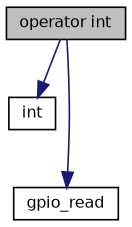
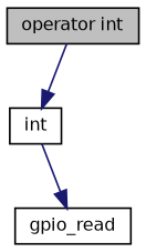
  digraph {
    rankdir=TB
    node [color=black fillcolor=white fontname=Helvetica fontsize=10 shape=record style=filled]
    edge [color=midnightblue fontname=Helvetica fontsize=10 labelfontname=Helvetica labelfontsize=10 style=solid]
    n1 [fillcolor=grey75 fontcolor=black height=0.2 label="operator int" width=0.4]
    n2 [height=0.2 label=int width=0.4]
    n3 [height=0.2 label=gpio_read width=0.4]
    n1 -> n2
-   n1 -> n3
+   n2 -> n3
  }
